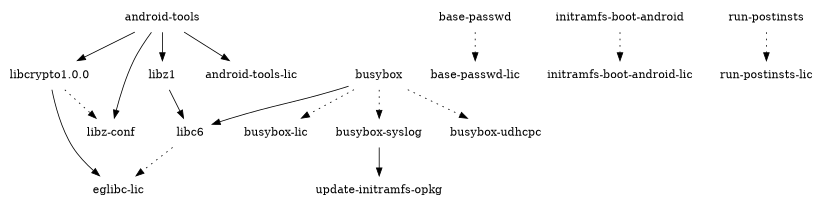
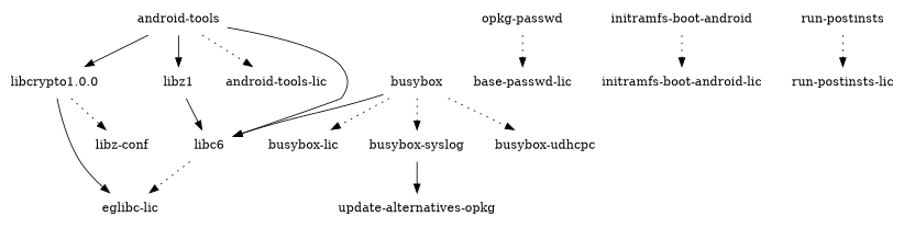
  digraph {
    node [shape=plaintext]
    edge [style=dotted]
    "android-tools"
    "android-tools-lic"
    libc6
    "libcrypto1.0.0"
    libz1
    "eglibc-lic"
    n7 [label="libz-conf"]
-   "base-passwd"
+   "base-passwd" [label="opkg-passwd"]
    "base-passwd-lic"
    busybox
    "busybox-lic"
    "busybox-syslog"
    "busybox-udhcpc"
-   "update-alternatives-opkg" [label="update-initramfs-opkg"]
+   "update-alternatives-opkg"
    "initramfs-boot-android"
    "initramfs-boot-android-lic"
    "run-postinsts"
    "run-postinsts-lic"
-   "android-tools" -> "android-tools-lic" [style=solid]
-   "android-tools" -> n7 [style=""]
+   "android-tools" -> "android-tools-lic"
+   "android-tools" -> libc6 [style=""]
    "android-tools" -> "libcrypto1.0.0" [style=""]
    "android-tools" -> libz1 [style=""]
    libc6 -> "eglibc-lic"
    "libcrypto1.0.0" -> "eglibc-lic" [style=""]
    "libcrypto1.0.0" -> n7
    libz1 -> libc6 [style=""]
    "base-passwd" -> "base-passwd-lic"
    busybox -> libc6 [style=""]
    busybox -> "busybox-lic"
    busybox -> "busybox-syslog"
    busybox -> "busybox-udhcpc"
    "busybox-syslog" -> "update-alternatives-opkg" [style=""]
    "initramfs-boot-android" -> "initramfs-boot-android-lic"
    "run-postinsts" -> "run-postinsts-lic"
  }
